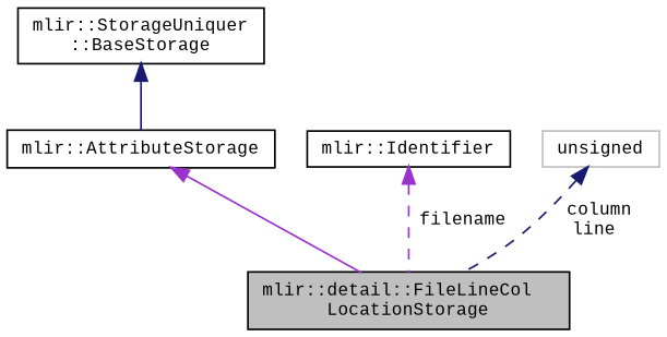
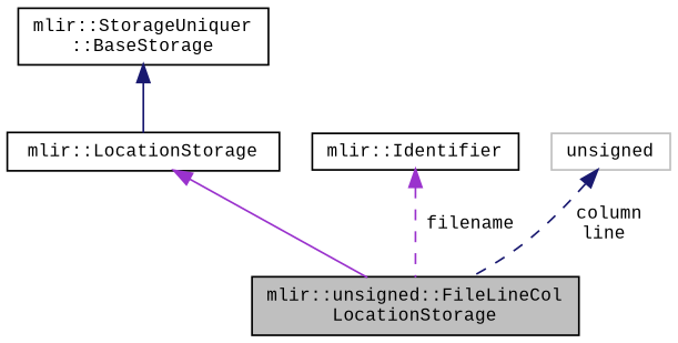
  digraph {
    fontname="Liberation Mono"
    node [color=black fontname="Liberation Mono" fontsize=10 shape=record]
    edge [color=darkorchid3 dir=back fontname="Liberation Mono" fontsize=10 labelfontname=Helvetica labelfontsize=10 style=solid]
-   n1 [fillcolor=grey75 fontcolor=black height=0.2 label="mlir::detail::FileLineCol\lLocationStorage" style=filled width=0.4]
-   n2 [height=0.2 label="mlir::AttributeStorage" width=0.4]
+   n1 [fillcolor=grey75 fontcolor=black height=0.2 label="mlir::unsigned::FileLineCol\lLocationStorage" style=filled width=0.4]
+   n2 [height=0.2 label="mlir::LocationStorage" width=0.4]
    n3 [height=0.2 label="mlir::StorageUniquer\l::BaseStorage" width=0.4]
    n4 [height=0.2 label="mlir::Identifier" width=0.4]
    n5 [color=grey75 height=0.2 label=unsigned width=0.4]
    n2 -> n1
    n3 -> n2 [color=midnightblue]
    n4 -> n1 [label=" filename" style=dashed]
    n5 -> n1 [color=midnightblue label=" column\nline" style=dashed]
  }
